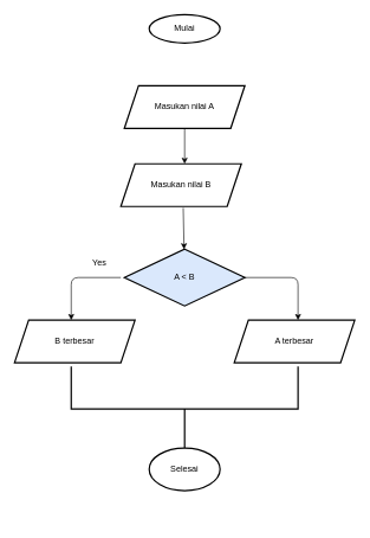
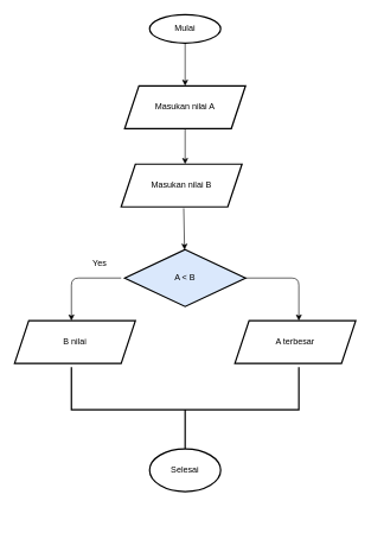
  <mxCell id="0" />
  <mxCell id="1" parent="0" />
+ <mxCell id="2" value="" style="edgeStyle=none;rounded=1;sketch=0;orthogonalLoop=1;jettySize=auto;html=1;" edge="1" parent="1" source="3" target="5"><mxGeometry relative="1" as="geometry" /></mxCell>
  <mxCell id="3" value="Mulai" style="strokeWidth=2;html=1;shape=mxgraph.flowchart.start_1;whiteSpace=wrap;rounded=0;sketch=0;" vertex="1" parent="1"><mxGeometry x="210" y="20" width="100" height="40" as="geometry" /></mxCell>
  <mxCell id="4" value="" style="edgeStyle=none;rounded=1;sketch=0;orthogonalLoop=1;jettySize=auto;html=1;" edge="1" parent="1" source="5"><mxGeometry relative="1" as="geometry"><mxPoint x="260" y="230" as="targetPoint" /></mxGeometry></mxCell>
  <mxCell id="5" value="Masukan nilai A" style="shape=parallelogram;perimeter=parallelogramPerimeter;whiteSpace=wrap;html=1;fixedSize=1;rounded=0;strokeWidth=2;sketch=0;" vertex="1" parent="1"><mxGeometry x="175" y="120" width="170" height="60" as="geometry" /></mxCell>
  <mxCell id="6" value="" style="edgeStyle=none;rounded=1;sketch=0;orthogonalLoop=1;jettySize=auto;html=1;" edge="1" parent="1" target="9"><mxGeometry relative="1" as="geometry"><mxPoint x="258" y="292" as="sourcePoint" /></mxGeometry></mxCell>
  <mxCell id="7" value="Masukan nilai B" style="shape=parallelogram;perimeter=parallelogramPerimeter;whiteSpace=wrap;html=1;fixedSize=1;rounded=0;strokeWidth=2;sketch=0;" vertex="1" parent="1"><mxGeometry x="170" y="230" width="170" height="60" as="geometry" /></mxCell>
  <mxCell id="8" value="" style="edgeStyle=none;rounded=1;sketch=0;orthogonalLoop=1;jettySize=auto;html=1;" edge="1" parent="1" source="9"><mxGeometry relative="1" as="geometry"><mxPoint x="420" y="450" as="targetPoint" /><Array as="points"><mxPoint x="420" y="390" /></Array></mxGeometry></mxCell>
  <mxCell id="9" value="A &amp;lt; B" style="rhombus;whiteSpace=wrap;html=1;rounded=0;strokeWidth=2;sketch=0;fillColor=#dae8fc;" vertex="1" parent="1"><mxGeometry x="175" y="350" width="170" height="80" as="geometry" /></mxCell>
  <mxCell id="10" value="" style="edgeStyle=none;rounded=1;sketch=0;orthogonalLoop=1;jettySize=auto;html=1;" edge="1" parent="1"><mxGeometry relative="1" as="geometry"><mxPoint x="170" y="390" as="sourcePoint" /><mxPoint x="100" y="450" as="targetPoint" /><Array as="points"><mxPoint x="100" y="390" /></Array></mxGeometry></mxCell>
  <mxCell id="11" value="Yes" style="text;html=1;strokeColor=none;fillColor=none;align=center;verticalAlign=middle;whiteSpace=wrap;rounded=0;sketch=0;" vertex="1" parent="1"><mxGeometry x="120" y="360" width="40" height="20" as="geometry" /></mxCell>
- <mxCell id="12" value="B terbesar" style="shape=parallelogram;perimeter=parallelogramPerimeter;whiteSpace=wrap;html=1;fixedSize=1;rounded=0;strokeWidth=2;sketch=0;" vertex="1" parent="1"><mxGeometry x="20" y="450" width="170" height="60" as="geometry" /></mxCell>
+ <mxCell id="12" value="B nilai" style="shape=parallelogram;perimeter=parallelogramPerimeter;whiteSpace=wrap;html=1;fixedSize=1;rounded=0;strokeWidth=2;sketch=0;" vertex="1" parent="1"><mxGeometry x="20" y="450" width="170" height="60" as="geometry" /></mxCell>
  <mxCell id="13" value="A terbesar" style="shape=parallelogram;perimeter=parallelogramPerimeter;whiteSpace=wrap;html=1;fixedSize=1;rounded=0;strokeWidth=2;sketch=0;" vertex="1" parent="1"><mxGeometry x="330" y="450" width="170" height="60" as="geometry" /></mxCell>
  <mxCell id="14" value="" style="strokeWidth=2;html=1;shape=mxgraph.flowchart.annotation_2;align=left;labelPosition=right;pointerEvents=1;rounded=0;sketch=0;rotation=-90;" vertex="1" parent="1"><mxGeometry x="200" y="415" width="120" height="320" as="geometry" /></mxCell>
  <mxCell id="15" value="Selesai" style="strokeWidth=2;html=1;shape=mxgraph.flowchart.start_1;whiteSpace=wrap;rounded=0;sketch=0;" vertex="1" parent="1"><mxGeometry x="210" y="630" width="100" height="60" as="geometry" /></mxCell>
